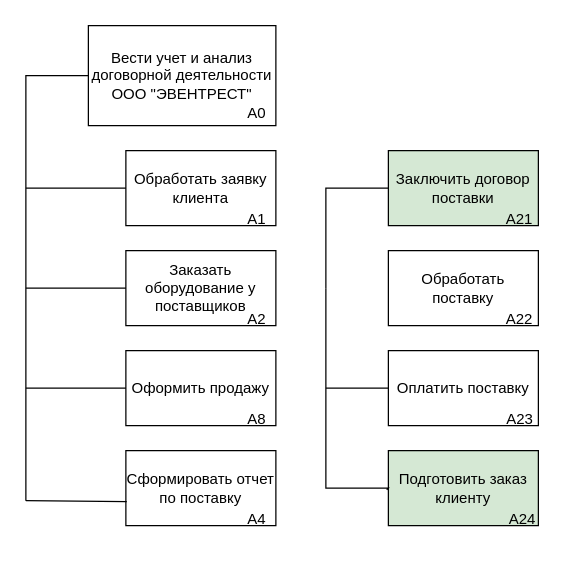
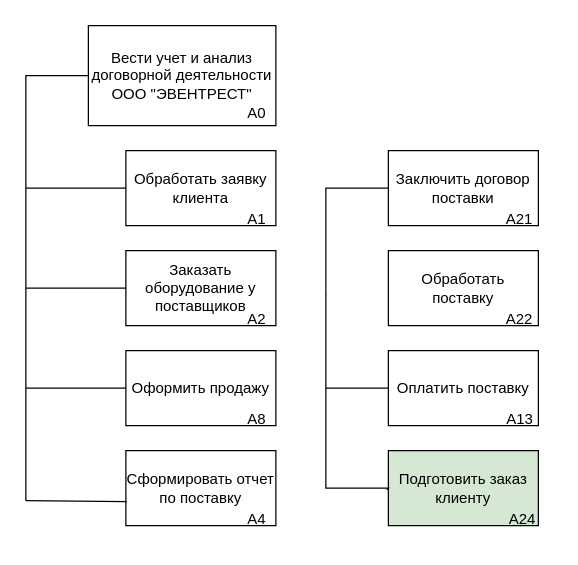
  <mxCell id="0" />
  <mxCell id="1" parent="0" />
  <mxCell id="2" value="Вести учет и анализ договорной деятельности ООО &quot;ЭВЕНТРЕСТ&quot;" style="rounded=0;whiteSpace=wrap;html=1;align=center;verticalAlign=middle;" vertex="1" parent="1"><mxGeometry x="70" y="20" width="150" height="80" as="geometry" /></mxCell>
  <mxCell id="3" value="A0" style="text;html=1;strokeColor=none;fillColor=none;align=center;verticalAlign=middle;whiteSpace=wrap;rounded=0;" vertex="1" parent="1"><mxGeometry x="180" y="80" width="50" height="20" as="geometry" /></mxCell>
  <mxCell id="4" value="Обработать заявку клиента" style="rounded=0;whiteSpace=wrap;html=1;" vertex="1" parent="1"><mxGeometry x="100" y="120" width="120" height="60" as="geometry" /></mxCell>
  <mxCell id="5" value="Заказать оборудование у поставщиков" style="rounded=0;whiteSpace=wrap;html=1;" vertex="1" parent="1"><mxGeometry x="100" y="200" width="120" height="60" as="geometry" /></mxCell>
  <mxCell id="6" value="Оформить продажу" style="rounded=0;whiteSpace=wrap;html=1;" vertex="1" parent="1"><mxGeometry x="100" y="280" width="120" height="60" as="geometry" /></mxCell>
  <mxCell id="7" value="Сформировать отчет по поставку" style="rounded=0;whiteSpace=wrap;html=1;" vertex="1" parent="1"><mxGeometry x="100" y="360" width="120" height="60" as="geometry" /></mxCell>
  <mxCell id="8" value="А1" style="text;html=1;strokeColor=none;fillColor=none;align=center;verticalAlign=middle;whiteSpace=wrap;rounded=0;" vertex="1" parent="1"><mxGeometry x="175" y="160" width="60" height="30" as="geometry" /></mxCell>
  <mxCell id="9" value="А2" style="text;html=1;strokeColor=none;fillColor=none;align=center;verticalAlign=middle;whiteSpace=wrap;rounded=0;" vertex="1" parent="1"><mxGeometry x="175" y="240" width="60" height="30" as="geometry" /></mxCell>
  <mxCell id="10" value="А8" style="text;html=1;strokeColor=none;fillColor=none;align=center;verticalAlign=middle;whiteSpace=wrap;rounded=0;" vertex="1" parent="1"><mxGeometry x="175" y="320" width="60" height="30" as="geometry" /></mxCell>
  <mxCell id="11" value="А4" style="text;html=1;strokeColor=none;fillColor=none;align=center;verticalAlign=middle;whiteSpace=wrap;rounded=0;" vertex="1" parent="1"><mxGeometry x="175" y="400" width="60" height="30" as="geometry" /></mxCell>
  <mxCell id="12" value="" style="endArrow=none;html=1;rounded=0;entryX=0;entryY=0.5;entryDx=0;entryDy=0;" edge="1" parent="1" target="2"><mxGeometry width="50" height="50" relative="1" as="geometry"><mxPoint x="20" y="400" as="sourcePoint" /><mxPoint x="60" y="35" as="targetPoint" /><Array as="points"><mxPoint x="20" y="230" /><mxPoint x="20" y="60" /></Array></mxGeometry></mxCell>
  <mxCell id="13" value="" style="endArrow=none;html=1;rounded=0;entryX=0.006;entryY=0.679;entryDx=0;entryDy=0;entryPerimeter=0;" edge="1" parent="1" target="7"><mxGeometry width="50" height="50" relative="1" as="geometry"><mxPoint x="20" y="400" as="sourcePoint" /><mxPoint x="90" y="390" as="targetPoint" /></mxGeometry></mxCell>
  <mxCell id="14" value="" style="endArrow=none;html=1;rounded=0;entryX=0;entryY=0.5;entryDx=0;entryDy=0;" edge="1" parent="1" target="6"><mxGeometry width="50" height="50" relative="1" as="geometry"><mxPoint x="20" y="310" as="sourcePoint" /><mxPoint x="70" y="280" as="targetPoint" /></mxGeometry></mxCell>
  <mxCell id="15" value="" style="endArrow=none;html=1;rounded=0;entryX=0;entryY=0.5;entryDx=0;entryDy=0;" edge="1" parent="1" target="5"><mxGeometry width="50" height="50" relative="1" as="geometry"><mxPoint x="20" y="230" as="sourcePoint" /><mxPoint x="80" y="205" as="targetPoint" /></mxGeometry></mxCell>
  <mxCell id="16" value="" style="endArrow=none;html=1;rounded=0;entryX=0;entryY=0.5;entryDx=0;entryDy=0;" edge="1" parent="1" target="4"><mxGeometry width="50" height="50" relative="1" as="geometry"><mxPoint x="20" y="150" as="sourcePoint" /><mxPoint x="90" y="130" as="targetPoint" /></mxGeometry></mxCell>
- <mxCell id="17" value="Заключить договор поставки" style="rounded=0;whiteSpace=wrap;html=1;fillColor=#d5e8d4;" vertex="1" parent="1"><mxGeometry x="310" y="120" width="120" height="60" as="geometry" /></mxCell>
+ <mxCell id="17" value="Заключить договор поставки" style="rounded=0;whiteSpace=wrap;html=1;" vertex="1" parent="1"><mxGeometry x="310" y="120" width="120" height="60" as="geometry" /></mxCell>
  <mxCell id="18" value="Обработать поставку" style="rounded=0;whiteSpace=wrap;html=1;" vertex="1" parent="1"><mxGeometry x="310" y="200" width="120" height="60" as="geometry" /></mxCell>
  <mxCell id="19" value="Оплатить поставку" style="rounded=0;whiteSpace=wrap;html=1;" vertex="1" parent="1"><mxGeometry x="310" y="280" width="120" height="60" as="geometry" /></mxCell>
  <mxCell id="20" value="Подготовить заказ клиенту" style="rounded=0;whiteSpace=wrap;html=1;fillColor=#d5e8d4;" vertex="1" parent="1"><mxGeometry x="310" y="360" width="120" height="60" as="geometry" /></mxCell>
  <mxCell id="21" value="А21" style="text;html=1;strokeColor=none;fillColor=none;align=center;verticalAlign=middle;whiteSpace=wrap;rounded=0;" vertex="1" parent="1"><mxGeometry x="390" y="165" width="50" height="20" as="geometry" /></mxCell>
  <mxCell id="22" value="А22" style="text;html=1;strokeColor=none;fillColor=none;align=center;verticalAlign=middle;whiteSpace=wrap;rounded=0;" vertex="1" parent="1"><mxGeometry x="390" y="245" width="50" height="20" as="geometry" /></mxCell>
- <mxCell id="23" value="А23" style="text;html=1;strokeColor=none;fillColor=none;align=center;verticalAlign=middle;whiteSpace=wrap;rounded=0;" vertex="1" parent="1"><mxGeometry x="392.5" y="325" width="45" height="20" as="geometry" /></mxCell>
+ <mxCell id="23" value="А13" style="text;html=1;strokeColor=none;fillColor=none;align=center;verticalAlign=middle;whiteSpace=wrap;rounded=0;" vertex="1" parent="1"><mxGeometry x="392.5" y="325" width="45" height="20" as="geometry" /></mxCell>
  <mxCell id="24" value="А24" style="text;html=1;strokeColor=none;fillColor=none;align=center;verticalAlign=middle;whiteSpace=wrap;rounded=0;" vertex="1" parent="1"><mxGeometry x="395" y="405" width="45" height="20" as="geometry" /></mxCell>
  <mxCell id="25" value="" style="endArrow=none;html=1;rounded=0;entryX=0;entryY=0.5;entryDx=0;entryDy=0;" edge="1" parent="1" target="17"><mxGeometry width="50" height="50" relative="1" as="geometry"><mxPoint x="260" y="230" as="sourcePoint" /><mxPoint x="300" y="150" as="targetPoint" /><Array as="points"><mxPoint x="260" y="150" /></Array></mxGeometry></mxCell>
  <mxCell id="26" value="" style="endArrow=none;html=1;rounded=0;entryX=-0.011;entryY=0.522;entryDx=0;entryDy=0;entryPerimeter=0;" edge="1" parent="1" target="20"><mxGeometry width="50" height="50" relative="1" as="geometry"><mxPoint x="260" y="230" as="sourcePoint" /><mxPoint x="290" y="375" as="targetPoint" /><Array as="points"><mxPoint x="260" y="390" /><mxPoint x="310" y="390" /></Array></mxGeometry></mxCell>
  <mxCell id="27" value="" style="endArrow=none;html=1;rounded=0;entryX=0;entryY=0.5;entryDx=0;entryDy=0;" edge="1" parent="1" target="19"><mxGeometry width="50" height="50" relative="1" as="geometry"><mxPoint x="260" y="310" as="sourcePoint" /><mxPoint x="290" y="300" as="targetPoint" /></mxGeometry></mxCell>
